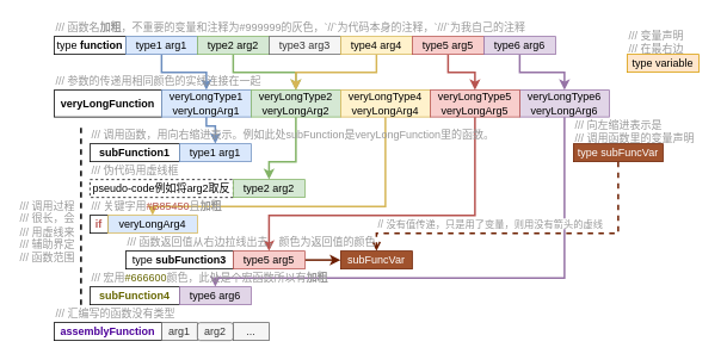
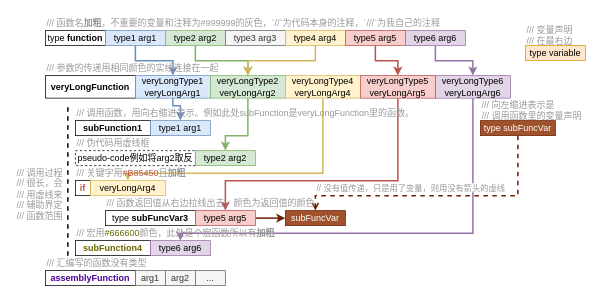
  <mxCell id="0" />
  <mxCell id="1" parent="0" />
  <mxCell id="2" value="type &lt;b&gt;function&lt;/b&gt;" style="rounded=0;whiteSpace=wrap;html=1;" parent="1" vertex="1"><mxGeometry x="60" y="40" width="80" height="20" as="geometry" /></mxCell>
  <mxCell id="3" style="edgeStyle=orthogonalEdgeStyle;rounded=0;orthogonalLoop=1;jettySize=auto;html=1;strokeWidth=2;fillColor=#dae8fc;strokeColor=#6c8ebf;" parent="1" source="4" target="17" edge="1"><mxGeometry relative="1" as="geometry" /></mxCell>
  <mxCell id="4" value="type1 arg1" style="rounded=0;whiteSpace=wrap;html=1;fillColor=#dae8fc;strokeColor=#6c8ebf;" parent="1" vertex="1"><mxGeometry x="140" y="40" width="80" height="20" as="geometry" /></mxCell>
  <mxCell id="5" style="edgeStyle=orthogonalEdgeStyle;rounded=0;orthogonalLoop=1;jettySize=auto;html=1;strokeWidth=2;fillColor=#d5e8d4;strokeColor=#82b366;" parent="1" source="6" target="19" edge="1"><mxGeometry relative="1" as="geometry" /></mxCell>
  <mxCell id="6" value="type2 arg2" style="rounded=0;whiteSpace=wrap;html=1;fillColor=#d5e8d4;strokeColor=#82b366;" parent="1" vertex="1"><mxGeometry x="220" y="40" width="80" height="20" as="geometry" /></mxCell>
  <mxCell id="7" value="type3 arg3" style="rounded=0;whiteSpace=wrap;html=1;fillColor=#f5f5f5;strokeColor=#666666;fontColor=#333333;" parent="1" vertex="1"><mxGeometry x="300" y="40" width="80" height="20" as="geometry" /></mxCell>
  <mxCell id="8" style="edgeStyle=orthogonalEdgeStyle;rounded=0;orthogonalLoop=1;jettySize=auto;html=1;strokeWidth=2;fillColor=#fff2cc;strokeColor=#d6b656;" parent="1" source="9" target="19" edge="1"><mxGeometry relative="1" as="geometry" /></mxCell>
  <mxCell id="9" value="type4 arg4" style="rounded=0;whiteSpace=wrap;html=1;fillColor=#fff2cc;strokeColor=#d6b656;" parent="1" vertex="1"><mxGeometry x="380" y="40" width="80" height="20" as="geometry" /></mxCell>
  <mxCell id="10" style="edgeStyle=orthogonalEdgeStyle;rounded=0;orthogonalLoop=1;jettySize=auto;html=1;strokeWidth=2;fillColor=#f8cecc;strokeColor=#b85450;" parent="1" source="11" target="25" edge="1"><mxGeometry relative="1" as="geometry" /></mxCell>
  <mxCell id="11" value="type5 arg5" style="rounded=0;whiteSpace=wrap;html=1;fillColor=#f8cecc;strokeColor=#b85450;" parent="1" vertex="1"><mxGeometry x="460" y="40" width="80" height="20" as="geometry" /></mxCell>
  <mxCell id="12" style="edgeStyle=orthogonalEdgeStyle;rounded=0;orthogonalLoop=1;jettySize=auto;html=1;fillColor=#e1d5e7;strokeColor=#9673a6;strokeWidth=2;" parent="1" source="13" target="23" edge="1"><mxGeometry relative="1" as="geometry" /></mxCell>
  <mxCell id="13" value="type6 arg6" style="rounded=0;whiteSpace=wrap;html=1;fillColor=#e1d5e7;strokeColor=#9673a6;" parent="1" vertex="1"><mxGeometry x="540" y="40" width="80" height="20" as="geometry" /></mxCell>
  <mxCell id="14" value="&lt;b&gt;veryLongFunction&lt;/b&gt;" style="rounded=0;whiteSpace=wrap;html=1;" parent="1" vertex="1"><mxGeometry x="60" y="100" width="120" height="30" as="geometry" /></mxCell>
  <mxCell id="15" value="&lt;font color=&quot;#999999&quot;&gt;/// 函数名&lt;b&gt;加粗&lt;/b&gt;，不重要的变量和注释为#999999的灰色，`//`为代码本身的注释，`///`为我自己的注释&lt;/font&gt;" style="text;html=1;resizable=0;points=[];autosize=1;align=left;verticalAlign=top;spacingTop=-4;" parent="1" vertex="1"><mxGeometry x="60" y="20" width="540" height="20" as="geometry" /></mxCell>
  <mxCell id="16" style="edgeStyle=orthogonalEdgeStyle;rounded=0;orthogonalLoop=1;jettySize=auto;html=1;strokeWidth=2;fillColor=#dae8fc;strokeColor=#6c8ebf;" parent="1" source="17" target="28" edge="1"><mxGeometry relative="1" as="geometry"><Array as="points"><mxPoint x="230" y="140" /><mxPoint x="240" y="140" /></Array></mxGeometry></mxCell>
  <mxCell id="17" value="veryLongType1 veryLongArg1" style="rounded=0;whiteSpace=wrap;html=1;fillColor=#dae8fc;strokeColor=#6c8ebf;" parent="1" vertex="1"><mxGeometry x="180" y="100" width="100" height="30" as="geometry" /></mxCell>
  <mxCell id="18" style="edgeStyle=orthogonalEdgeStyle;rounded=0;orthogonalLoop=1;jettySize=auto;html=1;strokeWidth=2;fillColor=#d5e8d4;strokeColor=#82b366;" parent="1" source="19" target="33" edge="1"><mxGeometry relative="1" as="geometry"><Array as="points"><mxPoint x="330" y="180" /><mxPoint x="300" y="180" /></Array></mxGeometry></mxCell>
  <mxCell id="19" value="veryLongType2 veryLongArg2" style="rounded=0;whiteSpace=wrap;html=1;fillColor=#d5e8d4;strokeColor=#82b366;sketch=0;" parent="1" vertex="1"><mxGeometry x="280" y="100" width="100" height="30" as="geometry" /></mxCell>
  <mxCell id="20" style="edgeStyle=orthogonalEdgeStyle;rounded=0;orthogonalLoop=1;jettySize=auto;html=1;strokeWidth=2;fillColor=#fff2cc;strokeColor=#d6b656;" parent="1" source="21" target="41" edge="1"><mxGeometry relative="1" as="geometry"><mxPoint x="360" y="250" as="targetPoint" /><Array as="points"><mxPoint x="430" y="230" /><mxPoint x="170" y="230" /></Array></mxGeometry></mxCell>
  <mxCell id="21" value="veryLongType4 veryLongArg4" style="rounded=0;whiteSpace=wrap;html=1;fillColor=#fff2cc;strokeColor=#d6b656;" parent="1" vertex="1"><mxGeometry x="380" y="100" width="100" height="30" as="geometry" /></mxCell>
  <mxCell id="22" style="edgeStyle=orthogonalEdgeStyle;rounded=0;orthogonalLoop=1;jettySize=auto;html=1;strokeWidth=2;fillColor=#e1d5e7;strokeColor=#9673a6;" parent="1" source="23" target="38" edge="1"><mxGeometry relative="1" as="geometry"><Array as="points"><mxPoint x="630" y="310" /><mxPoint x="240" y="310" /></Array></mxGeometry></mxCell>
  <mxCell id="23" value="veryLongType6 veryLongArg6" style="rounded=0;whiteSpace=wrap;html=1;fillColor=#e1d5e7;strokeColor=#9673a6;" parent="1" vertex="1"><mxGeometry x="580" y="100" width="100" height="30" as="geometry" /></mxCell>
  <mxCell id="24" style="edgeStyle=orthogonalEdgeStyle;rounded=0;orthogonalLoop=1;jettySize=auto;html=1;strokeWidth=2;fillColor=#f8cecc;strokeColor=#b85450;" parent="1" source="25" target="36" edge="1"><mxGeometry relative="1" as="geometry"><Array as="points"><mxPoint x="530" y="240" /><mxPoint x="300" y="240" /></Array></mxGeometry></mxCell>
  <mxCell id="25" value="veryLongType5 veryLongArg5" style="rounded=0;whiteSpace=wrap;html=1;fillColor=#f8cecc;strokeColor=#b85450;" parent="1" vertex="1"><mxGeometry x="480" y="100" width="100" height="30" as="geometry" /></mxCell>
  <mxCell id="26" value="&lt;font color=&quot;#999999&quot;&gt;/// 参数的传递用相同颜色的实线连接在一起&lt;/font&gt;" style="text;html=1;resizable=0;points=[];autosize=1;align=left;verticalAlign=top;spacingTop=-4;" parent="1" vertex="1"><mxGeometry x="60" y="80" width="240" height="20" as="geometry" /></mxCell>
  <mxCell id="27" value="&lt;b&gt;subFunction1&lt;/b&gt;" style="rounded=0;whiteSpace=wrap;html=1;" parent="1" vertex="1"><mxGeometry x="100" y="160" width="100" height="20" as="geometry" /></mxCell>
  <mxCell id="28" value="type1 arg1" style="rounded=0;whiteSpace=wrap;html=1;fillColor=#dae8fc;strokeColor=#6c8ebf;" parent="1" vertex="1"><mxGeometry x="200" y="160" width="80" height="20" as="geometry" /></mxCell>
  <mxCell id="29" value="&lt;font color=&quot;#999999&quot;&gt;/// 调用函数，用向右缩进表示。例如此处subFunction是veryLongFunction里的函数。&lt;/font&gt;" style="text;html=1;resizable=0;points=[];autosize=1;align=left;verticalAlign=top;spacingTop=-4;" parent="1" vertex="1"><mxGeometry x="100" y="140" width="470" height="20" as="geometry" /></mxCell>
  <mxCell id="30" value="" style="endArrow=none;dashed=1;html=1;strokeWidth=2;" parent="1" edge="1"><mxGeometry width="50" height="50" relative="1" as="geometry"><mxPoint x="90" y="340" as="sourcePoint" /><mxPoint x="90" y="140" as="targetPoint" /></mxGeometry></mxCell>
  <mxCell id="31" value="&lt;font color=&quot;#999999&quot;&gt;/// 伪代码用虚线框&lt;/font&gt;" style="text;html=1;resizable=0;points=[];autosize=1;align=left;verticalAlign=top;spacingTop=-4;" parent="1" vertex="1"><mxGeometry x="100" y="180" width="110" height="20" as="geometry" /></mxCell>
  <mxCell id="32" value="pseudo-code例如将arg2取反" style="rounded=0;whiteSpace=wrap;html=1;dashed=1;" parent="1" vertex="1"><mxGeometry x="100" y="200" width="160" height="20" as="geometry" /></mxCell>
  <mxCell id="33" value="type2 arg2" style="rounded=0;whiteSpace=wrap;html=1;fillColor=#d5e8d4;strokeColor=#82b366;" parent="1" vertex="1"><mxGeometry x="260" y="200" width="80" height="20" as="geometry" /></mxCell>
- <mxCell id="34" value="type&lt;b&gt; subFunction3&lt;/b&gt;" style="rounded=0;whiteSpace=wrap;html=1;" parent="1" vertex="1"><mxGeometry x="140" y="280" width="120" height="20" as="geometry" /></mxCell>
+ <mxCell id="34" value="type&lt;b&gt; subFuncVar3&lt;/b&gt;" style="rounded=0;whiteSpace=wrap;html=1;" parent="1" vertex="1"><mxGeometry x="140" y="280" width="120" height="20" as="geometry" /></mxCell>
  <mxCell id="35" style="edgeStyle=orthogonalEdgeStyle;rounded=0;orthogonalLoop=1;jettySize=auto;html=1;endArrow=classic;endFill=1;strokeWidth=2;fillColor=#a0522d;strokeColor=#6D1F00;" parent="1" source="36" target="47" edge="1"><mxGeometry relative="1" as="geometry" /></mxCell>
  <mxCell id="36" value="type5 arg5" style="rounded=0;whiteSpace=wrap;html=1;fillColor=#f8cecc;strokeColor=#b85450;" parent="1" vertex="1"><mxGeometry x="260" y="280" width="80" height="20" as="geometry" /></mxCell>
  <mxCell id="37" value="&lt;b&gt;&lt;font color=&quot;#666600&quot;&gt;subFunction4&lt;/font&gt;&lt;/b&gt;" style="rounded=0;whiteSpace=wrap;html=1;" parent="1" vertex="1"><mxGeometry x="100" y="320" width="100" height="20" as="geometry" /></mxCell>
  <mxCell id="38" value="type6 arg6" style="rounded=0;whiteSpace=wrap;html=1;fillColor=#e1d5e7;strokeColor=#9673a6;" parent="1" vertex="1"><mxGeometry x="200" y="320" width="80" height="20" as="geometry" /></mxCell>
  <mxCell id="39" value="&lt;b&gt;&lt;font color=&quot;#b85450&quot;&gt;if&lt;/font&gt;&lt;/b&gt;" style="rounded=0;whiteSpace=wrap;html=1;" parent="1" vertex="1"><mxGeometry x="100" y="240" width="20" height="20" as="geometry" /></mxCell>
  <mxCell id="40" value="&lt;font color=&quot;#999999&quot;&gt;/// 关键字用&lt;/font&gt;&lt;font color=&quot;#b85450&quot;&gt;#B85450&lt;/font&gt;&lt;font color=&quot;#999999&quot;&gt;且&lt;b&gt;加粗&lt;/b&gt;&lt;/font&gt;" style="text;html=1;resizable=0;points=[];autosize=1;align=left;verticalAlign=top;spacingTop=-4;" parent="1" vertex="1"><mxGeometry x="100" y="220" width="160" height="20" as="geometry" /></mxCell>
- <mxCell id="41" value="veryLongArg4" style="rounded=0;whiteSpace=wrap;html=1;fillColor=#dae8fc;strokeColor=#d6b656;" parent="1" vertex="1"><mxGeometry x="120" y="240" width="100" height="20" as="geometry" /></mxCell>
+ <mxCell id="41" value="veryLongArg4" style="rounded=0;whiteSpace=wrap;html=1;fillColor=#fff2cc;strokeColor=#d6b656;" parent="1" vertex="1"><mxGeometry x="120" y="240" width="100" height="20" as="geometry" /></mxCell>
  <mxCell id="42" value="type variable" style="rounded=0;whiteSpace=wrap;html=1;fillColor=#ffe6cc;strokeColor=#d79b00;" parent="1" vertex="1"><mxGeometry x="700" y="60" width="80" height="20" as="geometry" /></mxCell>
  <mxCell id="43" value="&lt;font color=&quot;#999999&quot;&gt;/// 变量声明&lt;br&gt;/// 在最右边&lt;/font&gt;" style="text;html=1;resizable=0;points=[];autosize=1;align=left;verticalAlign=top;spacingTop=-4;" parent="1" vertex="1"><mxGeometry x="700" y="30" width="80" height="30" as="geometry" /></mxCell>
  <mxCell id="44" value="" style="edgeStyle=orthogonalEdgeStyle;rounded=0;orthogonalLoop=1;jettySize=auto;html=1;strokeWidth=2;dashed=1;endArrow=open;endFill=0;fillColor=#a0522d;strokeColor=#6D1F00;" parent="1" source="45" target="47" edge="1"><mxGeometry x="0.138" relative="1" as="geometry"><Array as="points"><mxPoint x="690" y="260" /><mxPoint x="420" y="260" /></Array><mxPoint as="offset" /></mxGeometry></mxCell>
  <mxCell id="45" value="type subFuncVar" style="rounded=0;whiteSpace=wrap;html=1;fillColor=#a0522d;strokeColor=#6D1F00;fontColor=#ffffff;" parent="1" vertex="1"><mxGeometry x="640" y="160" width="100" height="20" as="geometry" /></mxCell>
  <mxCell id="46" value="&lt;font color=&quot;#999999&quot;&gt;///&amp;nbsp;&lt;/font&gt;&lt;span style=&quot;color: rgb(153 , 153 , 153)&quot;&gt;向左缩进表示是&lt;br&gt;&lt;/span&gt;&lt;font color=&quot;#999999&quot;&gt;/// 调用函数里的变量声明&lt;/font&gt;" style="text;html=1;resizable=0;points=[];autosize=1;align=left;verticalAlign=top;spacingTop=-4;" parent="1" vertex="1"><mxGeometry x="640" y="130" width="150" height="30" as="geometry" /></mxCell>
  <mxCell id="47" value="subFuncVar" style="rounded=0;whiteSpace=wrap;html=1;fillColor=#a0522d;strokeColor=#6D1F00;fontColor=#ffffff;" parent="1" vertex="1"><mxGeometry x="380" y="280" width="80" height="20" as="geometry" /></mxCell>
  <mxCell id="48" value="&lt;font color=&quot;#999999&quot;&gt;/// 函数返回值从右边拉线出去，颜色为返回值的颜色&lt;/font&gt;" style="text;html=1;resizable=0;points=[];autosize=1;align=left;verticalAlign=top;spacingTop=-4;" parent="1" vertex="1"><mxGeometry x="140" y="260" width="290" height="20" as="geometry" /></mxCell>
  <mxCell id="49" value="&lt;span style=&quot;color: rgb(153 , 153 , 153) ; font-size: 11px ; text-align: center ; background-color: rgb(255 , 255 , 255)&quot;&gt;// 没有值传递，只是用了变量，则用没有箭头的虚线&lt;/span&gt;" style="text;html=1;resizable=0;points=[];autosize=1;align=left;verticalAlign=top;spacingTop=-4;" parent="1" vertex="1"><mxGeometry x="420" y="240" width="270" height="20" as="geometry" /></mxCell>
  <mxCell id="50" value="&lt;font color=&quot;#999999&quot;&gt;/// 宏用&lt;/font&gt;&lt;font color=&quot;#666600&quot;&gt;#666600&lt;/font&gt;&lt;font color=&quot;#999999&quot;&gt;颜色，此处是个宏函数所以有&lt;b&gt;加粗&lt;/b&gt;&lt;/font&gt;" style="text;html=1;resizable=0;points=[];autosize=1;align=left;verticalAlign=top;spacingTop=-4;" parent="1" vertex="1"><mxGeometry x="100" y="300" width="280" height="20" as="geometry" /></mxCell>
  <mxCell id="51" value="&lt;font color=&quot;#999999&quot;&gt;/// 调用过程&lt;br&gt;/// 很长，会&lt;br&gt;/// 用虚线来&lt;br&gt;/// 辅助界定&lt;br&gt;/// 函数范围&lt;/font&gt;" style="text;html=1;resizable=0;points=[];autosize=1;align=left;verticalAlign=top;spacingTop=-4;" parent="1" vertex="1"><mxGeometry x="20" y="220" width="80" height="70" as="geometry" /></mxCell>
  <mxCell id="52" value="&lt;b&gt;&lt;font color=&quot;#4c0099&quot;&gt;assemblyFunction&lt;/font&gt;&lt;/b&gt;" style="rounded=0;whiteSpace=wrap;html=1;" parent="1" vertex="1"><mxGeometry x="60" y="360" width="120" height="20" as="geometry" /></mxCell>
  <mxCell id="53" value="arg1" style="rounded=0;whiteSpace=wrap;html=1;fillColor=#f5f5f5;strokeColor=#666666;fontColor=#333333;" parent="1" vertex="1"><mxGeometry x="180" y="360" width="40" height="20" as="geometry" /></mxCell>
- <mxCell id="54" value="arg2" style="whiteSpace=wrap;html=1;fillColor=#f5f5f5;strokeColor=#666666;fontColor=#333333;rounded=1;" parent="1" vertex="1"><mxGeometry x="220" y="360" width="40" height="20" as="geometry" /></mxCell>
+ <mxCell id="54" value="arg2" style="rounded=0;whiteSpace=wrap;html=1;fillColor=#f5f5f5;strokeColor=#666666;fontColor=#333333;" parent="1" vertex="1"><mxGeometry x="220" y="360" width="40" height="20" as="geometry" /></mxCell>
  <mxCell id="55" value="..." style="rounded=0;whiteSpace=wrap;html=1;fillColor=#f5f5f5;strokeColor=#666666;fontColor=#333333;" parent="1" vertex="1"><mxGeometry x="260" y="360" width="40" height="20" as="geometry" /></mxCell>
  <mxCell id="56" value="&lt;font color=&quot;#999999&quot;&gt;/// 汇编写的函数没有类型&lt;/font&gt;" style="text;html=1;resizable=0;points=[];autosize=1;align=left;verticalAlign=top;spacingTop=-4;" parent="1" vertex="1"><mxGeometry x="60" y="340" width="150" height="20" as="geometry" /></mxCell>
